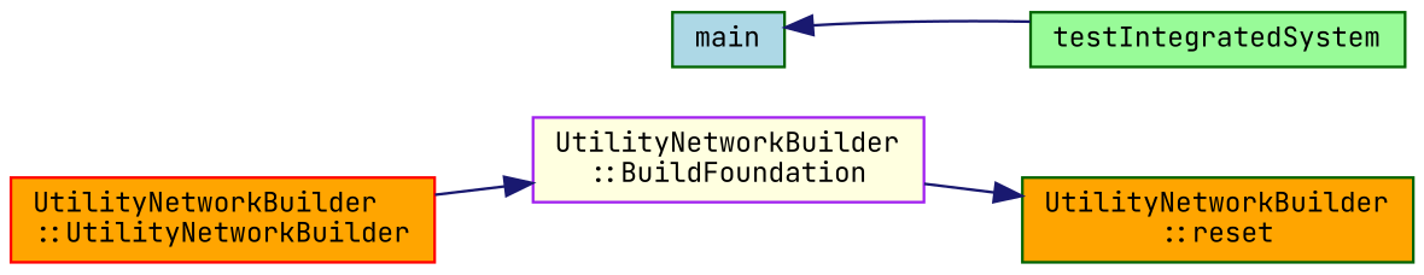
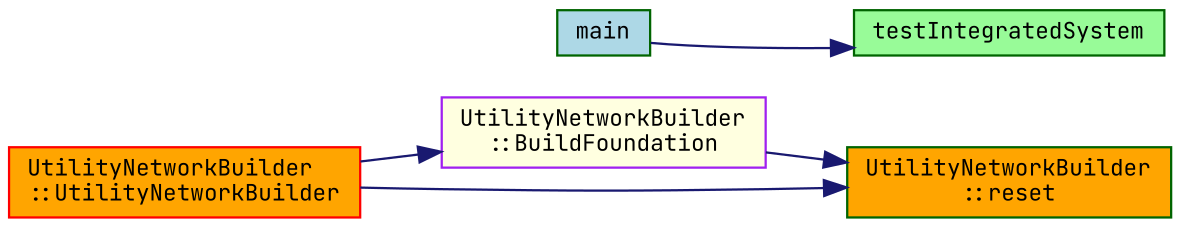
  digraph {
    fontname="JetBrains Mono"
    rankdir=RL
    node [color=darkgreen fillcolor=orange fontname="JetBrains Mono" fontsize=10 shape=record style=filled]
    edge [color=midnightblue dir=back fontname="JetBrains Mono" fontsize=10 labelfontname=Helvetica labelfontsize=10 style=solid]
    n1 [fontcolor=black height=0.2 label="UtilityNetworkBuilder\l::reset" width=0.4]
    n2 [color=purple fillcolor=lightyellow height=0.2 label="UtilityNetworkBuilder\l::BuildFoundation" width=0.4]
    n3 [color=red height=0.2 label="UtilityNetworkBuilder\l::UtilityNetworkBuilder" width=0.4]
    n4 [fillcolor=palegreen height=0.2 label=testIntegratedSystem width=0.4]
    n5 [fillcolor=lightblue height=0.2 label=main width=0.4]
    n1 -> n2
+   n1 -> n3
    n2 -> n3
-   n5 -> n4
+   n4 -> n5
  }
